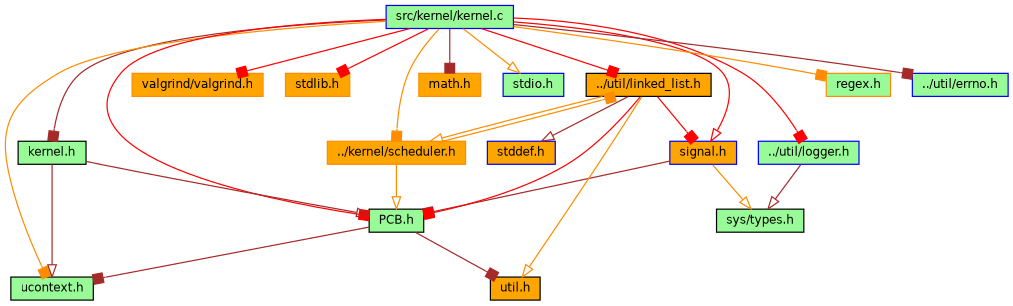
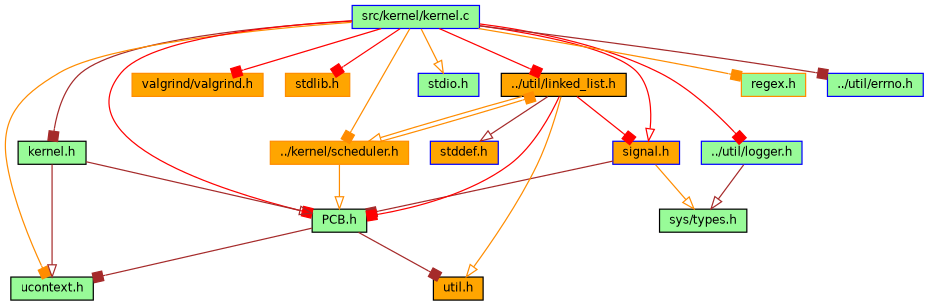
  digraph {
    node [color=blue fillcolor=palegreen fontname=Helvetica fontsize=10 shape=record style=filled]
    edge [arrowhead=box color=brown fontname=Helvetica fontsize=10 labelfontname=Helvetica labelfontsize=10 style=solid]
    n1 [fontcolor=black height=0.2 label="src/kernel/kernel.c" width=0.4]
    n2 [color=black height=0.2 label="kernel.h" width=0.4]
    n3 [color=black height=0.2 label="ucontext.h" width=0.4]
    n4 [color=black height=0.2 label="PCB.h" width=0.4]
    n5 [color=darkorange fillcolor=orange height=0.2 label="valgrind/valgrind.h" width=0.4]
    n6 [color=darkorange fillcolor=orange height=0.2 label="stdlib.h" width=0.4]
    n7 [fillcolor=orange height=0.2 label="signal.h" width=0.4]
-   n8 [color=darkorange fillcolor=orange height=0.2 label="math.h" width=0.4]
    n9 [height=0.2 label="stdio.h" width=0.4]
    n10 [color=black fillcolor=orange height=0.2 label="../util/linked_list.h" width=0.4]
    n11 [color=darkorange fillcolor=orange height=0.2 label="../kernel/scheduler.h" width=0.4]
    n12 [height=0.2 label="../util/logger.h" width=0.4]
    n13 [color=darkorange height=0.2 label="regex.h" width=0.4]
    n14 [height=0.2 label="../util/errno.h" width=0.4]
    n15 [color=black fillcolor=orange height=0.2 label="util.h" width=0.4]
    n16 [color=black height=0.2 label="sys/types.h" width=0.4]
    n17 [fillcolor=orange height=0.2 label="stddef.h" width=0.4]
    n1 -> n2
    n1 -> n3 [color=darkorange]
    n1 -> n4 [color=red]
    n1 -> n5 [color=red]
    n1 -> n6 [color=red]
    n1 -> n7 [arrowhead=onormal color=red]
-   n1 -> n8
    n1 -> n9 [arrowhead=onormal color=darkorange]
    n1 -> n10 [color=red]
    n1 -> n11 [color=darkorange]
    n1 -> n12 [color=red]
    n1 -> n13 [color=darkorange]
    n1 -> n14
    n2 -> n3 [arrowhead=onormal]
    n2 -> n4 [arrowhead=onormal]
    n4 -> n3
    n4 -> n15
    n7 -> n4
    n7 -> n16 [arrowhead=onormal color=darkorange]
    n10 -> n4 [color=red]
    n10 -> n7 [color=red]
    n10 -> n11 [arrowhead=onormal color=darkorange]
    n10 -> n15 [arrowhead=onormal color=darkorange]
    n10 -> n17 [arrowhead=onormal]
    n11 -> n4 [arrowhead=onormal color=darkorange]
    n11 -> n10 [color=darkorange]
    n12 -> n16 [arrowhead=onormal]
  }
